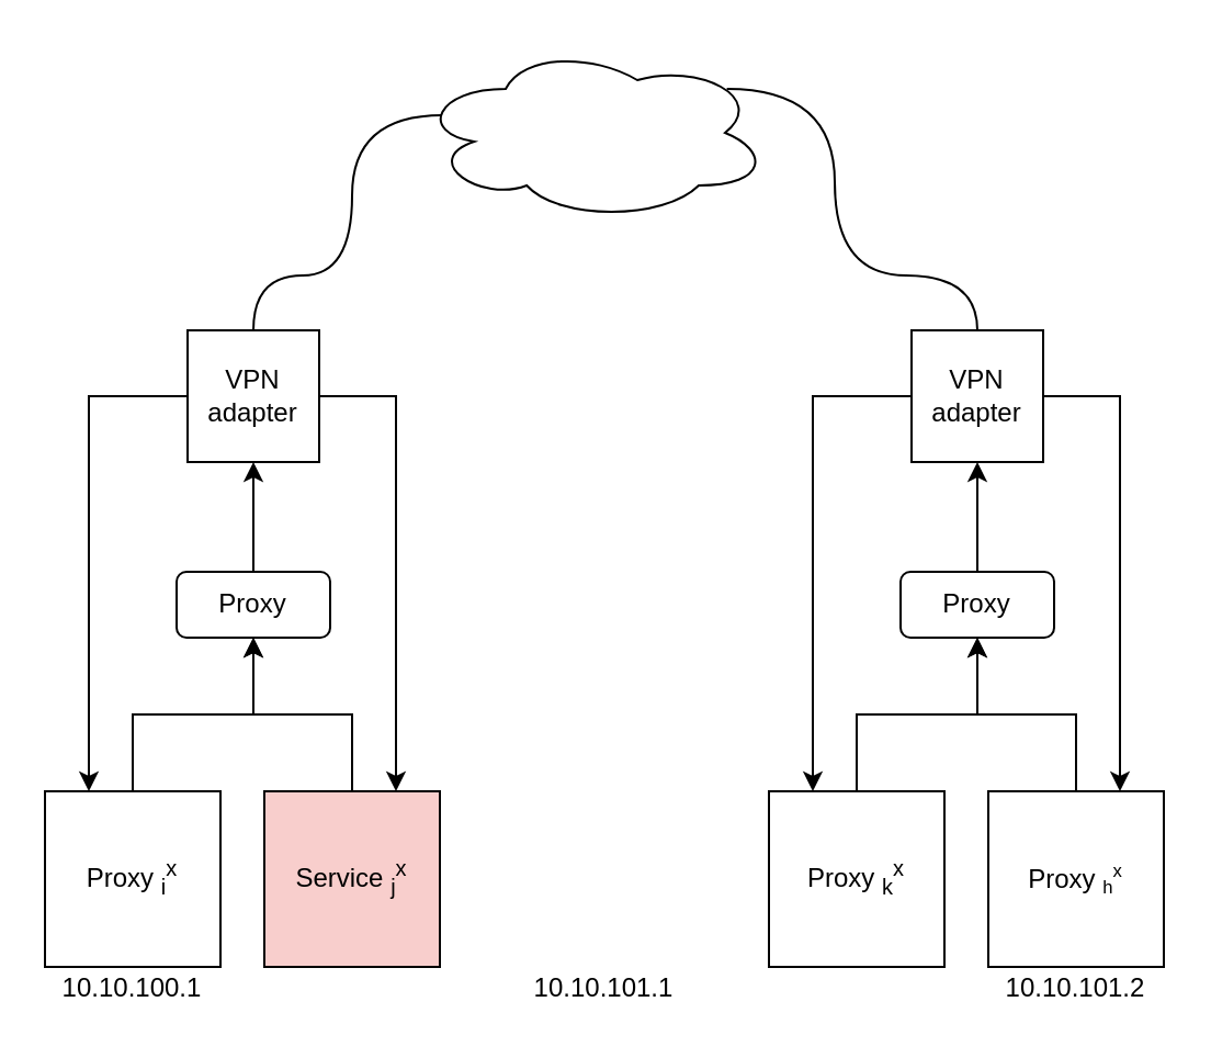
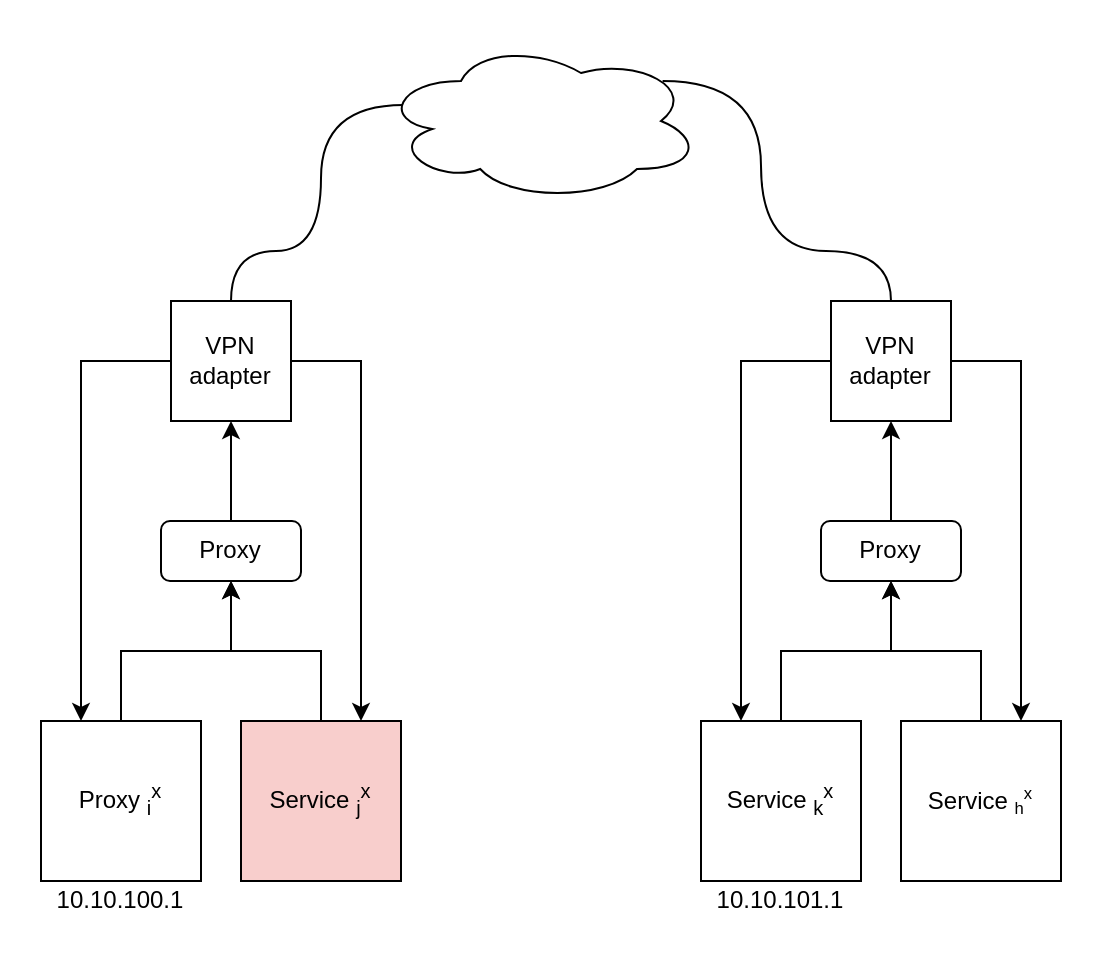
  <mxCell id="0" />
  <mxCell id="1" parent="0" />
  <mxCell id="2" style="edgeStyle=orthogonalEdgeStyle;rounded=0;orthogonalLoop=1;jettySize=auto;html=1;entryX=0.75;entryY=0;entryDx=0;entryDy=0;" edge="1" parent="1" source="5" target="11"><mxGeometry relative="1" as="geometry"><Array as="points"><mxPoint x="180" y="180" /></Array></mxGeometry></mxCell>
  <mxCell id="3" style="edgeStyle=orthogonalEdgeStyle;rounded=0;orthogonalLoop=1;jettySize=auto;html=1;entryX=0.25;entryY=0;entryDx=0;entryDy=0;" edge="1" parent="1" source="5" target="7"><mxGeometry relative="1" as="geometry"><Array as="points"><mxPoint x="40" y="180" /></Array></mxGeometry></mxCell>
  <mxCell id="4" style="edgeStyle=orthogonalEdgeStyle;rounded=0;orthogonalLoop=1;jettySize=auto;html=1;entryX=0.07;entryY=0.4;entryDx=0;entryDy=0;entryPerimeter=0;curved=1;exitX=0.5;exitY=0;exitDx=0;exitDy=0;endArrow=none;endFill=0;" edge="1" parent="1" source="5" target="22"><mxGeometry relative="1" as="geometry"><Array as="points"><mxPoint x="115" y="125" /><mxPoint x="160" y="125" /><mxPoint x="160" y="52" /></Array></mxGeometry></mxCell>
  <mxCell id="5" value="VPN adapter" style="whiteSpace=wrap;html=1;aspect=fixed;" vertex="1" parent="1"><mxGeometry x="85" y="150" width="60" height="60" as="geometry" /></mxCell>
  <mxCell id="6" style="edgeStyle=orthogonalEdgeStyle;rounded=0;orthogonalLoop=1;jettySize=auto;html=1;exitX=0.5;exitY=0;exitDx=0;exitDy=0;" edge="1" parent="1" source="7" target="9"><mxGeometry relative="1" as="geometry" /></mxCell>
  <mxCell id="7" value="Proxy &lt;sub&gt;i&lt;/sub&gt;&lt;sup&gt;x&lt;br&gt;&lt;/sup&gt;" style="whiteSpace=wrap;html=1;aspect=fixed;" vertex="1" parent="1"><mxGeometry x="20" y="360" width="80" height="80" as="geometry" /></mxCell>
  <mxCell id="8" style="edgeStyle=orthogonalEdgeStyle;rounded=0;orthogonalLoop=1;jettySize=auto;html=1;entryX=0.5;entryY=1;entryDx=0;entryDy=0;" edge="1" parent="1" source="9" target="5"><mxGeometry relative="1" as="geometry" /></mxCell>
  <mxCell id="9" value="Proxy" style="rounded=1;whiteSpace=wrap;html=1;" vertex="1" parent="1"><mxGeometry x="80" y="260" width="70" height="30" as="geometry" /></mxCell>
  <mxCell id="10" style="edgeStyle=orthogonalEdgeStyle;rounded=0;orthogonalLoop=1;jettySize=auto;html=1;exitX=0.5;exitY=0;exitDx=0;exitDy=0;" edge="1" parent="1" source="11" target="9"><mxGeometry relative="1" as="geometry" /></mxCell>
  <mxCell id="11" value="Service &lt;sub&gt;j&lt;/sub&gt;&lt;sup&gt;x&lt;/sup&gt;" style="whiteSpace=wrap;html=1;aspect=fixed;fillColor=#f8cecc;" vertex="1" parent="1"><mxGeometry x="120" y="360" width="80" height="80" as="geometry" /></mxCell>
  <mxCell id="12" style="edgeStyle=orthogonalEdgeStyle;rounded=0;orthogonalLoop=1;jettySize=auto;html=1;entryX=0.75;entryY=0;entryDx=0;entryDy=0;" edge="1" parent="1" source="15" target="21"><mxGeometry relative="1" as="geometry"><Array as="points"><mxPoint x="510" y="180" /></Array></mxGeometry></mxCell>
  <mxCell id="13" style="edgeStyle=orthogonalEdgeStyle;rounded=0;orthogonalLoop=1;jettySize=auto;html=1;entryX=0.25;entryY=0;entryDx=0;entryDy=0;" edge="1" parent="1" source="15" target="17"><mxGeometry relative="1" as="geometry"><Array as="points"><mxPoint x="370" y="180" /></Array></mxGeometry></mxCell>
  <mxCell id="14" style="edgeStyle=orthogonalEdgeStyle;curved=1;rounded=0;orthogonalLoop=1;jettySize=auto;html=1;exitX=0.5;exitY=0;exitDx=0;exitDy=0;entryX=0.88;entryY=0.25;entryDx=0;entryDy=0;entryPerimeter=0;endArrow=none;endFill=0;" edge="1" parent="1" source="15" target="22"><mxGeometry relative="1" as="geometry"><Array as="points"><mxPoint x="445" y="125" /><mxPoint x="380" y="125" /><mxPoint x="380" y="40" /></Array></mxGeometry></mxCell>
  <mxCell id="15" value="VPN adapter" style="whiteSpace=wrap;html=1;aspect=fixed;" vertex="1" parent="1"><mxGeometry x="415" y="150" width="60" height="60" as="geometry" /></mxCell>
  <mxCell id="16" style="edgeStyle=orthogonalEdgeStyle;rounded=0;orthogonalLoop=1;jettySize=auto;html=1;exitX=0.5;exitY=0;exitDx=0;exitDy=0;" edge="1" parent="1" source="17" target="19"><mxGeometry relative="1" as="geometry" /></mxCell>
- <mxCell id="17" value="Proxy &lt;sub&gt;k&lt;/sub&gt;&lt;sup&gt;x&lt;br&gt;&lt;/sup&gt;" style="whiteSpace=wrap;html=1;aspect=fixed;" vertex="1" parent="1"><mxGeometry x="350" y="360" width="80" height="80" as="geometry" /></mxCell>
+ <mxCell id="17" value="Service &lt;sub&gt;k&lt;/sub&gt;&lt;sup&gt;x&lt;br&gt;&lt;/sup&gt;" style="whiteSpace=wrap;html=1;aspect=fixed;" vertex="1" parent="1"><mxGeometry x="350" y="360" width="80" height="80" as="geometry" /></mxCell>
  <mxCell id="18" style="edgeStyle=orthogonalEdgeStyle;rounded=0;orthogonalLoop=1;jettySize=auto;html=1;entryX=0.5;entryY=1;entryDx=0;entryDy=0;" edge="1" parent="1" source="19" target="15"><mxGeometry relative="1" as="geometry" /></mxCell>
  <mxCell id="19" value="Proxy" style="rounded=1;whiteSpace=wrap;html=1;" vertex="1" parent="1"><mxGeometry x="410" y="260" width="70" height="30" as="geometry" /></mxCell>
  <mxCell id="20" style="edgeStyle=orthogonalEdgeStyle;rounded=0;orthogonalLoop=1;jettySize=auto;html=1;exitX=0.5;exitY=0;exitDx=0;exitDy=0;" edge="1" parent="1" source="21" target="19"><mxGeometry relative="1" as="geometry" /></mxCell>
- <mxCell id="21" value="Proxy &lt;font size=&quot;1&quot;&gt;&lt;sub&gt;h&lt;/sub&gt;&lt;sup&gt;x&lt;/sup&gt;&lt;/font&gt;" style="whiteSpace=wrap;html=1;aspect=fixed;" vertex="1" parent="1"><mxGeometry x="450" y="360" width="80" height="80" as="geometry" /></mxCell>
+ <mxCell id="21" value="Service &lt;font size=&quot;1&quot;&gt;&lt;sub&gt;h&lt;/sub&gt;&lt;sup&gt;x&lt;/sup&gt;&lt;/font&gt;" style="whiteSpace=wrap;html=1;aspect=fixed;" vertex="1" parent="1"><mxGeometry x="450" y="360" width="80" height="80" as="geometry" /></mxCell>
  <mxCell id="22" value="" style="ellipse;shape=cloud;whiteSpace=wrap;html=1;" vertex="1" parent="1"><mxGeometry x="190" y="20" width="160" height="80" as="geometry" /></mxCell>
  <mxCell id="23" value="10.10.100.1" style="text;html=1;strokeColor=none;fillColor=none;align=center;verticalAlign=middle;whiteSpace=wrap;rounded=0;" vertex="1" parent="1"><mxGeometry x="20" y="440" width="80" height="20" as="geometry" /></mxCell>
- <mxCell id="24" value="10.10.101.1" style="text;html=1;strokeColor=none;fillColor=none;align=center;verticalAlign=middle;whiteSpace=wrap;rounded=0;" vertex="1" parent="1"><mxGeometry x="235" y="440" width="80" height="20" as="geometry" /></mxCell>
- <mxCell id="25" value="10.10.101.2" style="text;html=1;strokeColor=none;fillColor=none;align=center;verticalAlign=middle;whiteSpace=wrap;rounded=0;" vertex="1" parent="1"><mxGeometry x="450" y="440" width="80" height="20" as="geometry" /></mxCell>
+ <mxCell id="24" value="10.10.101.1" style="text;html=1;strokeColor=none;fillColor=none;align=center;verticalAlign=middle;whiteSpace=wrap;rounded=0;" vertex="1" parent="1"><mxGeometry x="350" y="440" width="80" height="20" as="geometry" /></mxCell>
